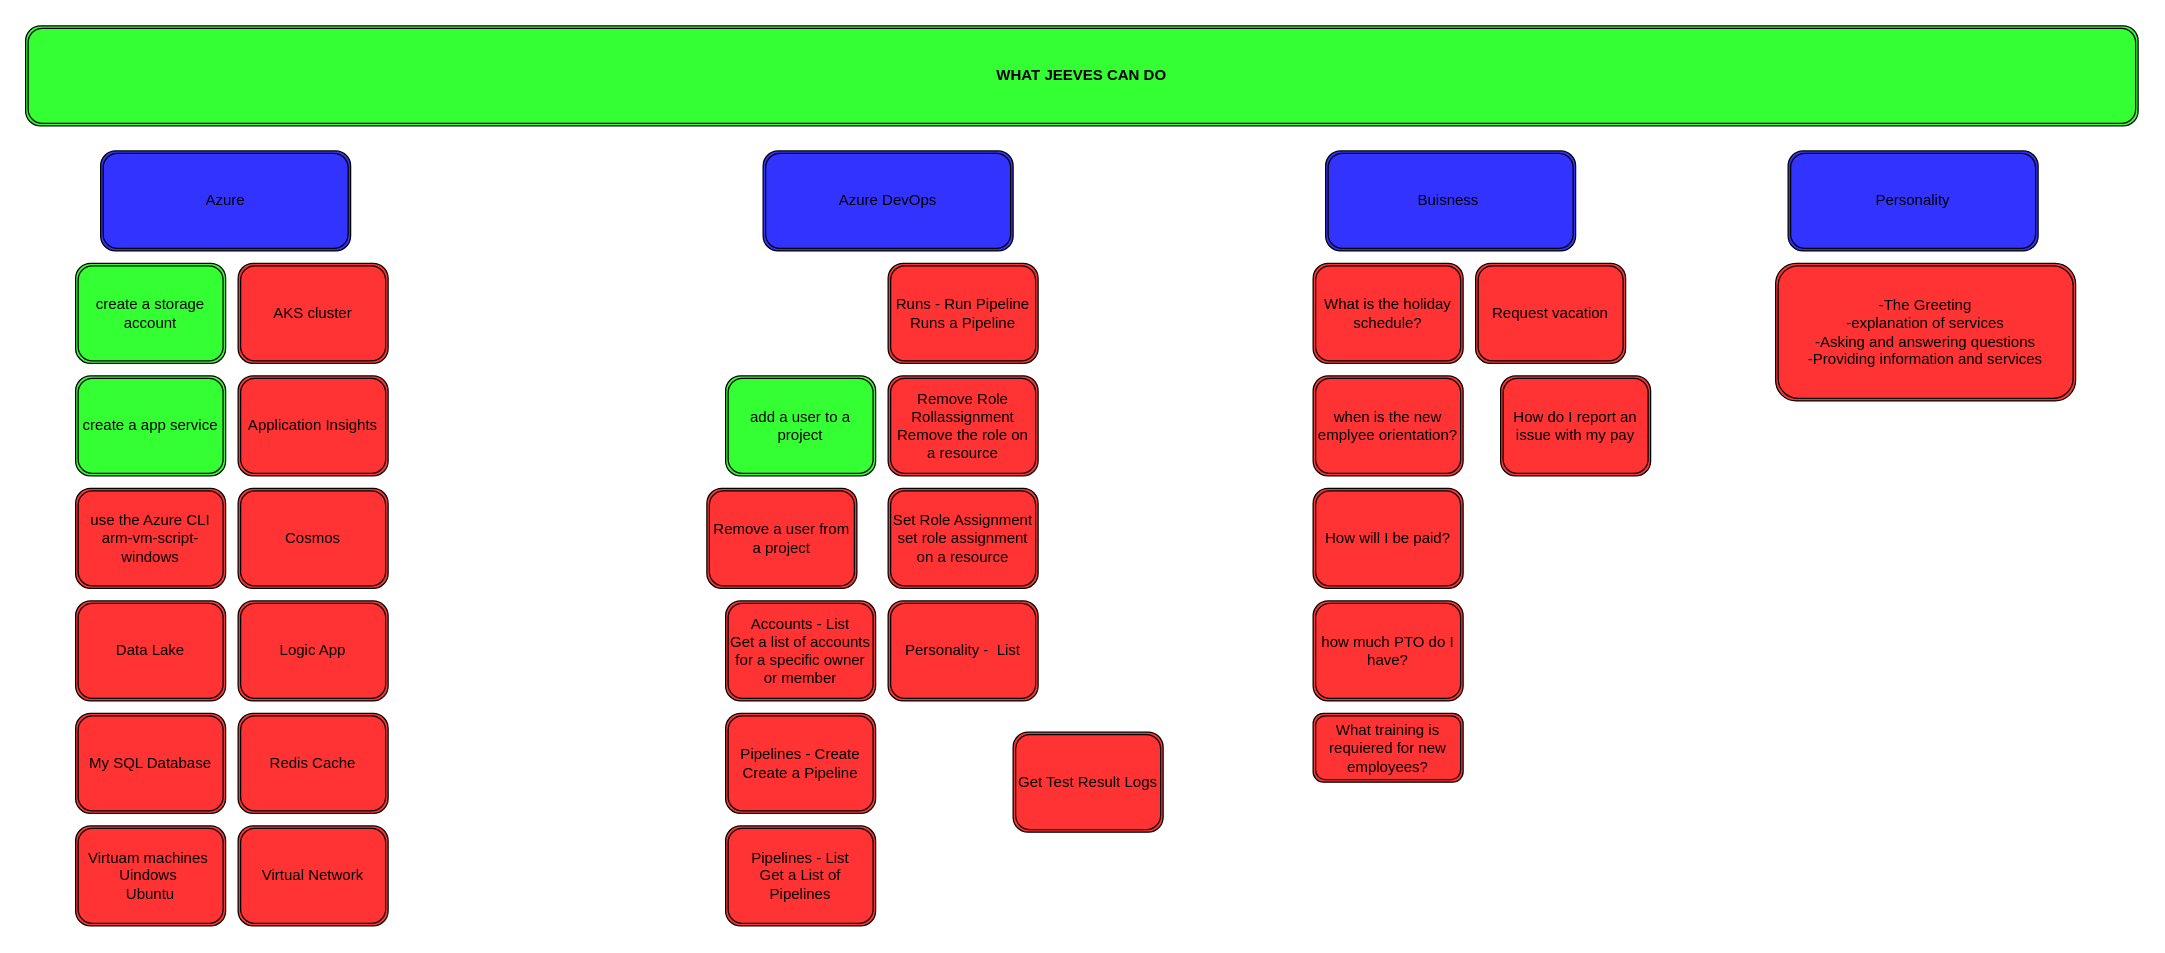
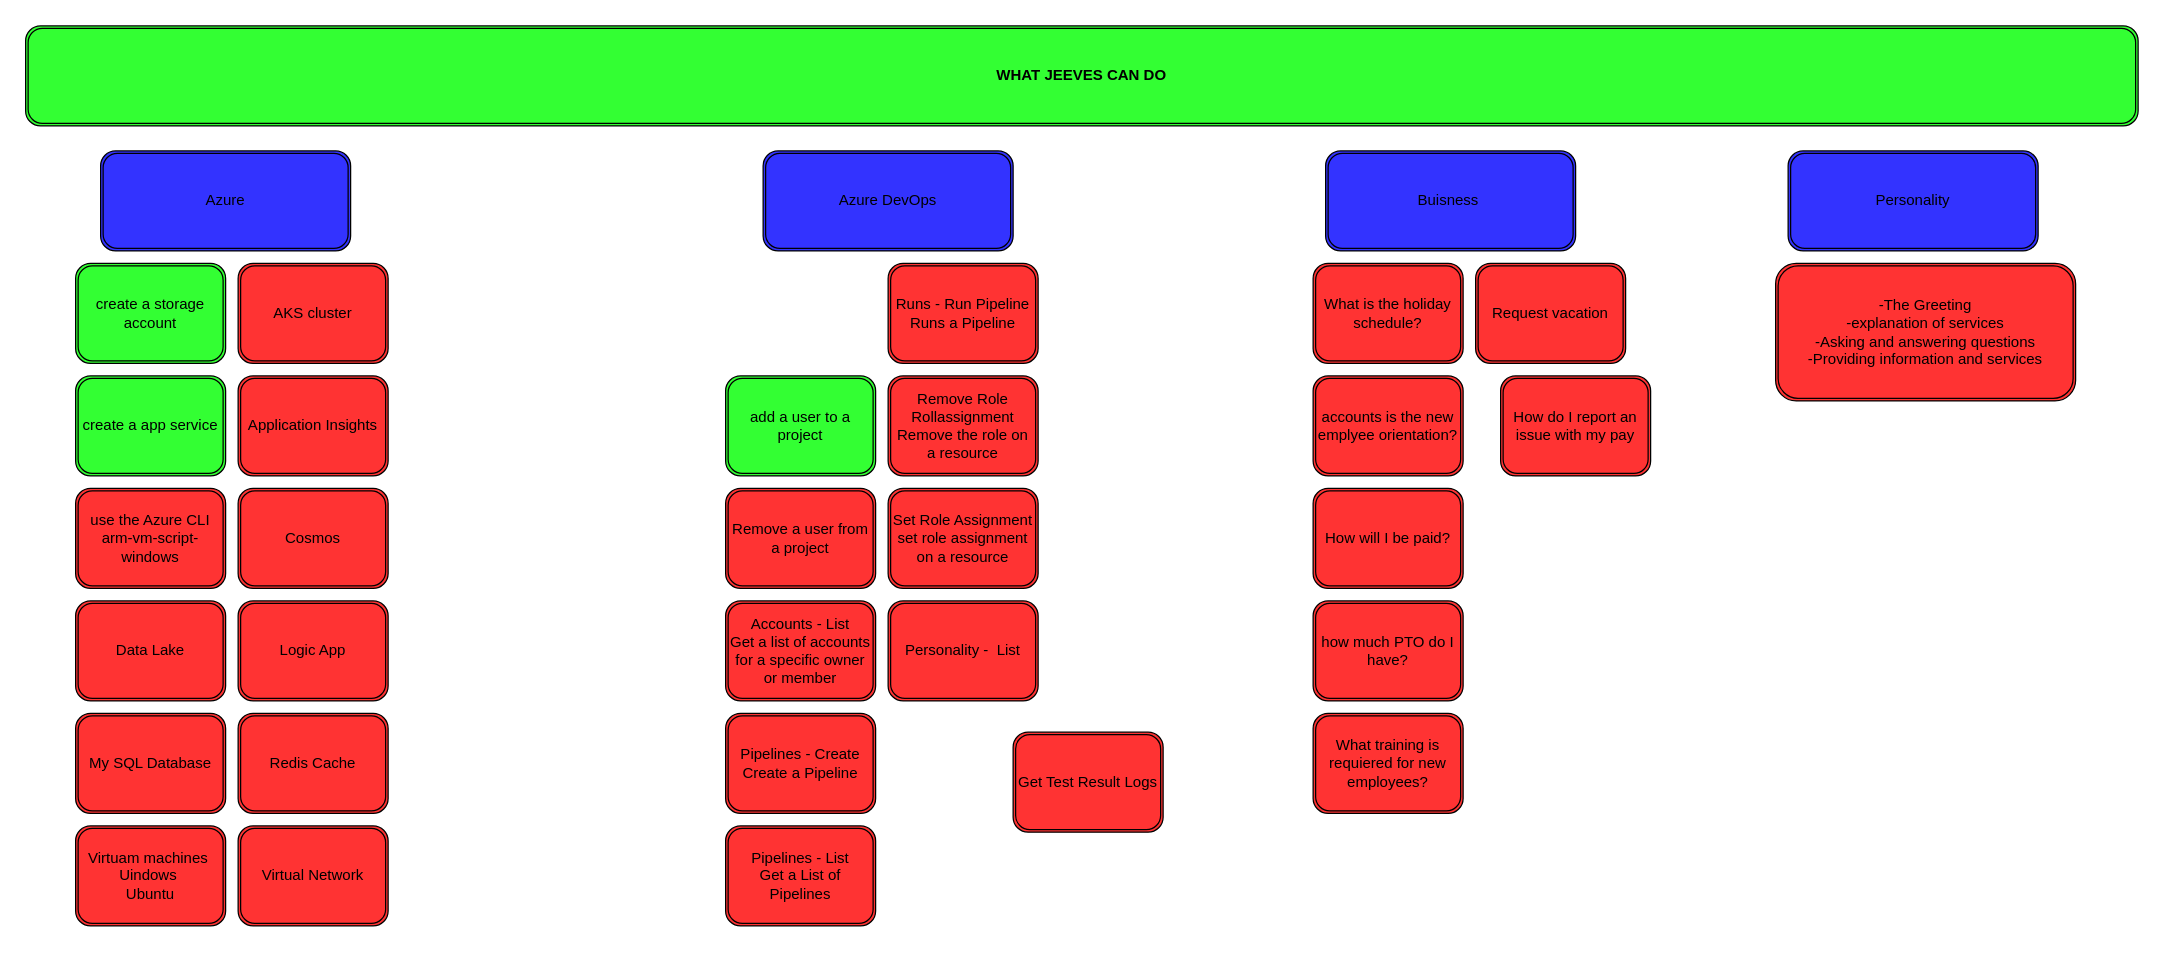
  <mxCell id="0" />
  <mxCell id="1" parent="0" />
  <mxCell id="2" value="use the Azure CLI&lt;br&gt;arm-vm-script-windows" style="shape=ext;double=1;rounded=1;whiteSpace=wrap;html=1;fillColor=#FF3333;" parent="1" vertex="1"><mxGeometry x="60" y="390" width="120" height="80" as="geometry" /></mxCell>
  <mxCell id="3" value="&lt;b&gt;WHAT JEEVES CAN DO&lt;/b&gt;" style="shape=ext;double=1;rounded=1;whiteSpace=wrap;html=1;fillColor=#33FF33;" parent="1" vertex="1"><mxGeometry x="20" y="20" width="1690" height="80" as="geometry" /></mxCell>
  <mxCell id="4" value="Accounts - List&lt;br&gt;Get a list of accounts&lt;br&gt;for a specific owner or member" style="shape=ext;double=1;rounded=1;whiteSpace=wrap;html=1;fillColor=#FF3333;" parent="1" vertex="1"><mxGeometry x="580" y="480" width="120" height="80" as="geometry" /></mxCell>
  <mxCell id="5" value="Pipelines - Create&lt;br&gt;Create a Pipeline" style="shape=ext;double=1;rounded=1;whiteSpace=wrap;html=1;fillColor=#FF3333;" parent="1" vertex="1"><mxGeometry x="580" y="570" width="120" height="80" as="geometry" /></mxCell>
- <mxCell id="6" value="Remove a user from a project" style="shape=ext;double=1;rounded=1;whiteSpace=wrap;html=1;fillColor=#FF3333;" parent="1" vertex="1"><mxGeometry x="565" y="390" width="120" height="80" as="geometry" /></mxCell>
+ <mxCell id="6" value="Remove a user from a project" style="shape=ext;double=1;rounded=1;whiteSpace=wrap;html=1;fillColor=#FF3333;" parent="1" vertex="1"><mxGeometry x="580" y="390" width="120" height="80" as="geometry" /></mxCell>
  <mxCell id="7" value="create a app service" style="shape=ext;double=1;rounded=1;whiteSpace=wrap;html=1;fillColor=#33FF33;" parent="1" vertex="1"><mxGeometry x="60" y="300" width="120" height="80" as="geometry" /></mxCell>
  <mxCell id="8" value="create a storage account" style="shape=ext;double=1;rounded=1;whiteSpace=wrap;html=1;fillColor=#33FF33;" parent="1" vertex="1"><mxGeometry x="60" y="210" width="120" height="80" as="geometry" /></mxCell>
  <mxCell id="9" value="add a user to a project" style="shape=ext;double=1;rounded=1;whiteSpace=wrap;html=1;fillColor=#33FF33;" parent="1" vertex="1"><mxGeometry x="580" y="300" width="120" height="80" as="geometry" /></mxCell>
  <mxCell id="10" value="Azure DevOps" style="shape=ext;double=1;rounded=1;whiteSpace=wrap;html=1;fillColor=#3333FF;" parent="1" vertex="1"><mxGeometry x="610" y="120" width="200" height="80" as="geometry" /></mxCell>
  <mxCell id="11" value="Azure" style="shape=ext;double=1;rounded=1;whiteSpace=wrap;html=1;fillColor=#3333FF;" parent="1" vertex="1"><mxGeometry x="80" y="120" width="200" height="80" as="geometry" /></mxCell>
  <mxCell id="12" value="Pipelines - List&lt;br&gt;Get a List of Pipelines" style="shape=ext;double=1;rounded=1;whiteSpace=wrap;html=1;fillColor=#FF3333;" parent="1" vertex="1"><mxGeometry x="580" y="660" width="120" height="80" as="geometry" /></mxCell>
  <mxCell id="13" value="Runs - Run Pipeline&lt;br&gt;Runs a Pipeline" style="shape=ext;double=1;rounded=1;whiteSpace=wrap;html=1;fillColor=#FF3333;" parent="1" vertex="1"><mxGeometry x="710" y="210" width="120" height="80" as="geometry" /></mxCell>
  <mxCell id="14" value="Remove Role&lt;br&gt;Rollassignment&lt;br&gt;Remove the role on a resource" style="shape=ext;double=1;rounded=1;whiteSpace=wrap;html=1;fillColor=#FF3333;" parent="1" vertex="1"><mxGeometry x="710" y="300" width="120" height="80" as="geometry" /></mxCell>
  <mxCell id="15" value="Set Role Assignment&lt;br&gt;set role assignment on a resource" style="shape=ext;double=1;rounded=1;whiteSpace=wrap;html=1;fillColor=#FF3333;" parent="1" vertex="1"><mxGeometry x="710" y="390" width="120" height="80" as="geometry" /></mxCell>
  <mxCell id="16" value="Personality -&amp;nbsp; List" style="shape=ext;double=1;rounded=1;whiteSpace=wrap;html=1;fillColor=#FF3333;" parent="1" vertex="1"><mxGeometry x="710" y="480" width="120" height="80" as="geometry" /></mxCell>
  <mxCell id="17" value="Get Test Result Logs" style="shape=ext;double=1;rounded=1;whiteSpace=wrap;html=1;fillColor=#FF3333;" parent="1" vertex="1"><mxGeometry x="810" y="585" width="120" height="80" as="geometry" /></mxCell>
  <mxCell id="18" value="Buisness&amp;nbsp;" style="shape=ext;double=1;rounded=1;whiteSpace=wrap;html=1;fillColor=#3333FF;" parent="1" vertex="1"><mxGeometry x="1060" y="120" width="200" height="80" as="geometry" /></mxCell>
  <mxCell id="19" value="Application Insights" style="shape=ext;double=1;rounded=1;whiteSpace=wrap;html=1;fillColor=#FF3333;" parent="1" vertex="1"><mxGeometry x="190" y="300" width="120" height="80" as="geometry" /></mxCell>
  <mxCell id="20" value="AKS cluster" style="shape=ext;double=1;rounded=1;whiteSpace=wrap;html=1;fillColor=#FF3333;" parent="1" vertex="1"><mxGeometry x="190" y="210" width="120" height="80" as="geometry" /></mxCell>
  <mxCell id="21" value="How do I report an issue with my pay" style="shape=ext;double=1;rounded=1;whiteSpace=wrap;html=1;fillColor=#FF3333;" parent="1" vertex="1"><mxGeometry x="1200" y="300" width="120" height="80" as="geometry" /></mxCell>
  <mxCell id="22" value="Request vacation" style="shape=ext;double=1;rounded=1;whiteSpace=wrap;html=1;fillColor=#FF3333;" parent="1" vertex="1"><mxGeometry x="1180" y="210" width="120" height="80" as="geometry" /></mxCell>
  <mxCell id="23" value="What is the holiday schedule?" style="shape=ext;double=1;rounded=1;whiteSpace=wrap;html=1;fillColor=#FF3333;" parent="1" vertex="1"><mxGeometry x="1050" y="210" width="120" height="80" as="geometry" /></mxCell>
- <mxCell id="24" value="What training is requiered for new employees?" style="shape=ext;double=1;rounded=1;whiteSpace=wrap;html=1;fillColor=#FF3333;" parent="1" vertex="1"><mxGeometry x="1050" y="570" width="120" height="55" as="geometry" /></mxCell>
+ <mxCell id="24" value="What training is requiered for new employees?" style="shape=ext;double=1;rounded=1;whiteSpace=wrap;html=1;fillColor=#FF3333;" parent="1" vertex="1"><mxGeometry x="1050" y="570" width="120" height="80" as="geometry" /></mxCell>
  <mxCell id="25" value="how much PTO do I have?" style="shape=ext;double=1;rounded=1;whiteSpace=wrap;html=1;fillColor=#FF3333;" parent="1" vertex="1"><mxGeometry x="1050" y="480" width="120" height="80" as="geometry" /></mxCell>
  <mxCell id="26" value="How will I be paid?" style="shape=ext;double=1;rounded=1;whiteSpace=wrap;html=1;fillColor=#FF3333;" parent="1" vertex="1"><mxGeometry x="1050" y="390" width="120" height="80" as="geometry" /></mxCell>
- <mxCell id="27" value="when is the new emplyee orientation?" style="shape=ext;double=1;rounded=1;whiteSpace=wrap;html=1;fillColor=#FF3333;" parent="1" vertex="1"><mxGeometry x="1050" y="300" width="120" height="80" as="geometry" /></mxCell>
+ <mxCell id="27" value="accounts is the new emplyee orientation?" style="shape=ext;double=1;rounded=1;whiteSpace=wrap;html=1;fillColor=#FF3333;" parent="1" vertex="1"><mxGeometry x="1050" y="300" width="120" height="80" as="geometry" /></mxCell>
  <mxCell id="28" value="Cosmos" style="shape=ext;double=1;rounded=1;whiteSpace=wrap;html=1;fillColor=#FF3333;" parent="1" vertex="1"><mxGeometry x="190" y="390" width="120" height="80" as="geometry" /></mxCell>
  <mxCell id="29" value="Logic App" style="shape=ext;double=1;rounded=1;whiteSpace=wrap;html=1;fillColor=#FF3333;" parent="1" vertex="1"><mxGeometry x="190" y="480" width="120" height="80" as="geometry" /></mxCell>
  <mxCell id="30" value="Redis Cache" style="shape=ext;double=1;rounded=1;whiteSpace=wrap;html=1;fillColor=#FF3333;" parent="1" vertex="1"><mxGeometry x="190" y="570" width="120" height="80" as="geometry" /></mxCell>
  <mxCell id="31" value="Virtual Network&lt;br&gt;" style="shape=ext;double=1;rounded=1;whiteSpace=wrap;html=1;fillColor=#FF3333;" parent="1" vertex="1"><mxGeometry x="190" y="660" width="120" height="80" as="geometry" /></mxCell>
  <mxCell id="32" value="My SQL Database" style="shape=ext;double=1;rounded=1;whiteSpace=wrap;html=1;fillColor=#FF3333;" parent="1" vertex="1"><mxGeometry x="60" y="570" width="120" height="80" as="geometry" /></mxCell>
  <mxCell id="33" value="Data Lake" style="shape=ext;double=1;rounded=1;whiteSpace=wrap;html=1;fillColor=#FF3333;" parent="1" vertex="1"><mxGeometry x="60" y="480" width="120" height="80" as="geometry" /></mxCell>
  <mxCell id="34" value="Virtuam machines&amp;nbsp;&lt;br&gt;Uindows&amp;nbsp;&lt;br&gt;Ubuntu" style="shape=ext;double=1;rounded=1;whiteSpace=wrap;html=1;fillColor=#FF3333;" parent="1" vertex="1"><mxGeometry x="60" y="660" width="120" height="80" as="geometry" /></mxCell>
  <mxCell id="35" value="Personality" style="shape=ext;double=1;rounded=1;whiteSpace=wrap;html=1;fillColor=#3333FF;" parent="1" vertex="1"><mxGeometry x="1430" y="120" width="200" height="80" as="geometry" /></mxCell>
  <mxCell id="36" value="-The Greeting&lt;br&gt;-explanation of services&lt;br&gt;-Asking and answering questions&lt;br&gt;-Providing information and services" style="shape=ext;double=1;rounded=1;whiteSpace=wrap;html=1;fillColor=#FF3333;" parent="1" vertex="1"><mxGeometry x="1420" y="210" width="240" height="110" as="geometry" /></mxCell>
